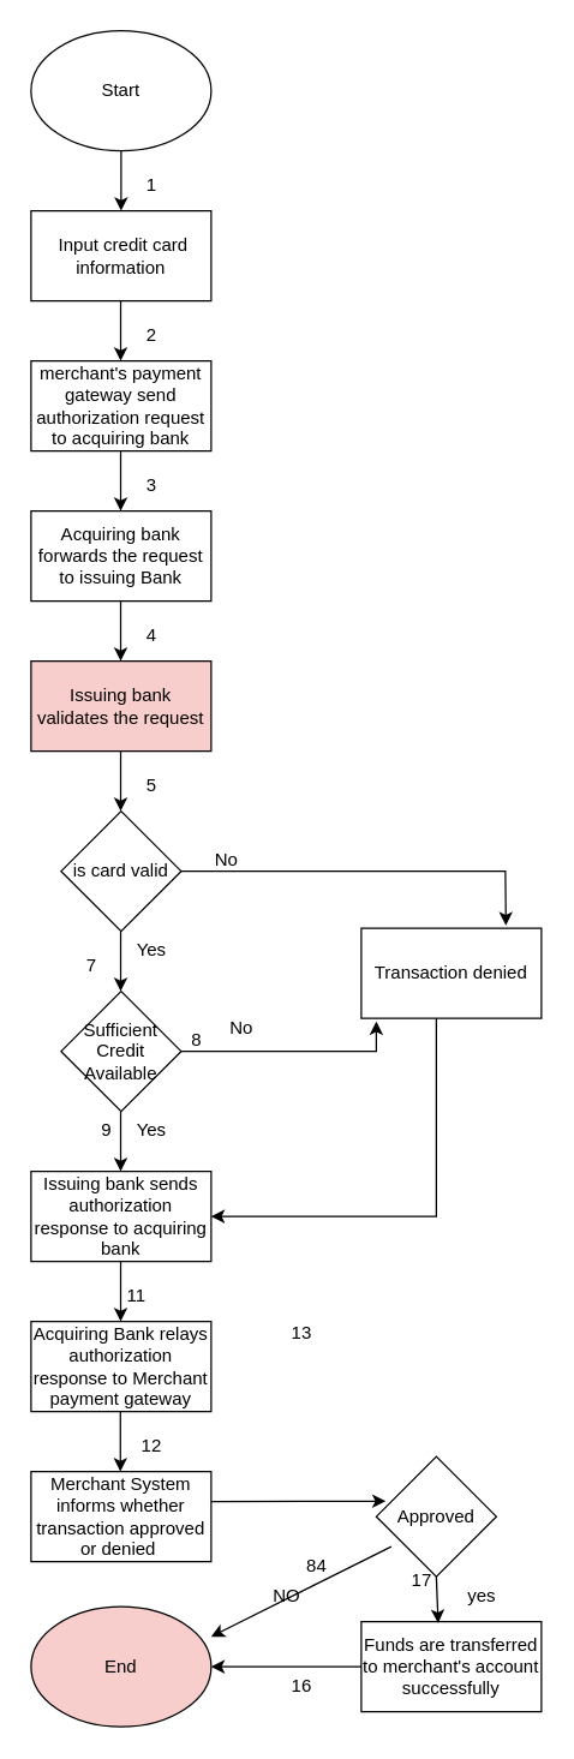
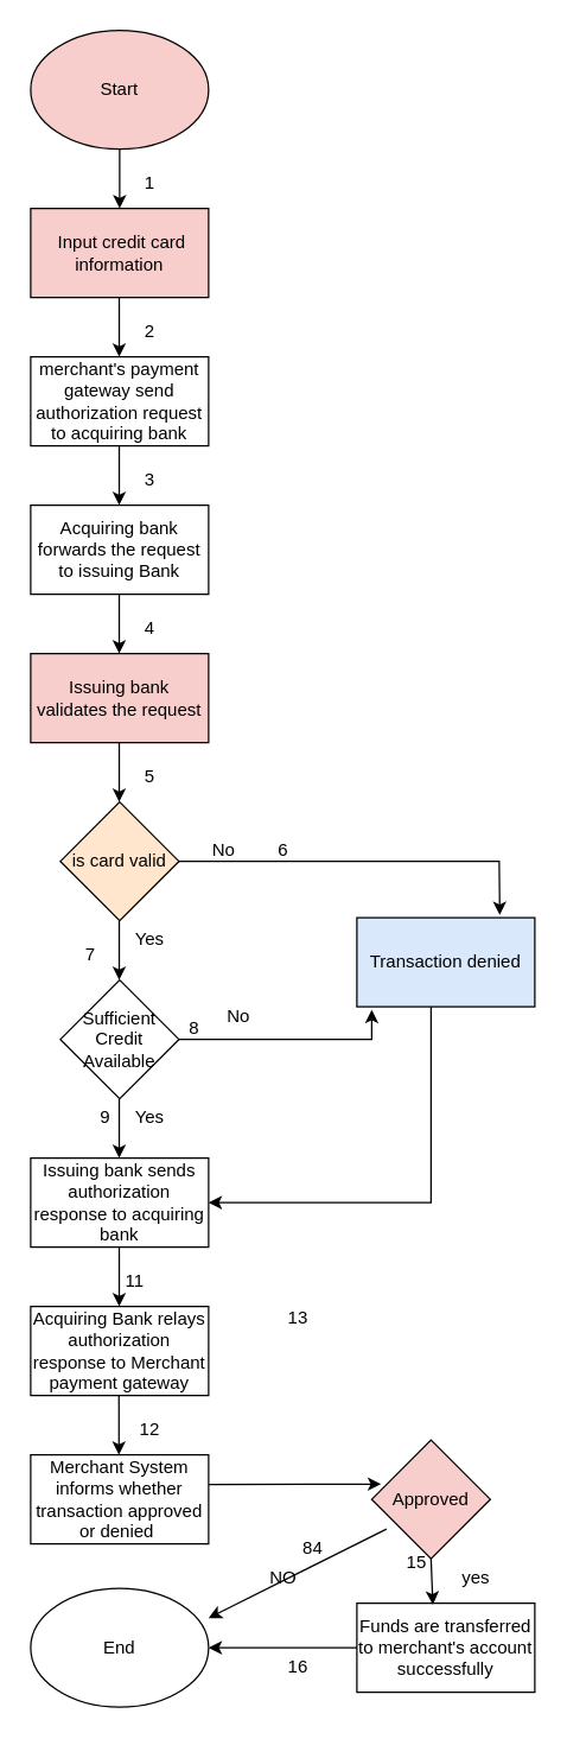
  <mxCell id="0" />
  <mxCell id="1" parent="0" />
- <mxCell id="2" value="Start" style="ellipse;whiteSpace=wrap;html=1;" vertex="1" parent="1"><mxGeometry x="20" width="120" height="80" as="geometry" y="20" /></mxCell>
+ <mxCell id="2" value="Start" style="ellipse;whiteSpace=wrap;html=1;fillColor=#f8cecc;" vertex="1" parent="1"><mxGeometry x="20" width="120" height="80" as="geometry" y="20" /></mxCell>
  <mxCell id="3" value="" style="endArrow=classic;html=1;rounded=0;" edge="1" parent="1"><mxGeometry width="50" height="50" relative="1" as="geometry"><mxPoint x="80" y="100" as="sourcePoint" /><mxPoint x="80" y="140" as="targetPoint" /></mxGeometry></mxCell>
- <mxCell id="4" value="&amp;nbsp;Input credit card information" style="rounded=0;whiteSpace=wrap;html=1;" vertex="1" parent="1"><mxGeometry x="20" y="140" width="120" height="60" as="geometry" /></mxCell>
+ <mxCell id="4" value="&amp;nbsp;Input credit card information" style="rounded=0;whiteSpace=wrap;html=1;fillColor=#f8cecc;" vertex="1" parent="1"><mxGeometry x="20" y="140" width="120" height="60" as="geometry" /></mxCell>
  <mxCell id="5" value="" style="endArrow=classic;html=1;rounded=0;" edge="1" parent="1"><mxGeometry width="50" height="50" relative="1" as="geometry"><mxPoint x="79.71" y="200" as="sourcePoint" /><mxPoint x="79.71" y="240" as="targetPoint" /></mxGeometry></mxCell>
  <mxCell id="6" value="merchant's payment gateway send authorization request to acquiring bank" style="whiteSpace=wrap;html=1;" vertex="1" parent="1"><mxGeometry x="20" y="240" width="120" height="60" as="geometry" /></mxCell>
  <mxCell id="7" value="" style="endArrow=classic;html=1;rounded=0;" edge="1" parent="1"><mxGeometry width="50" height="50" relative="1" as="geometry"><mxPoint x="79.71" y="300" as="sourcePoint" /><mxPoint x="79.71" y="340" as="targetPoint" /></mxGeometry></mxCell>
  <mxCell id="8" value="Acquiring bank forwards the request to issuing Bank" style="whiteSpace=wrap;html=1;" vertex="1" parent="1"><mxGeometry x="20" y="340" width="120" height="60" as="geometry" /></mxCell>
  <mxCell id="9" value="" style="endArrow=classic;html=1;rounded=0;" edge="1" parent="1"><mxGeometry width="50" height="50" relative="1" as="geometry"><mxPoint x="79.71" y="840" as="sourcePoint" /><mxPoint x="79.71" y="880" as="targetPoint" /></mxGeometry></mxCell>
  <mxCell id="10" value="" style="endArrow=classic;html=1;rounded=0;" edge="1" parent="1"><mxGeometry width="50" height="50" relative="1" as="geometry"><mxPoint x="79.71" y="740" as="sourcePoint" /><mxPoint x="79.71" y="780" as="targetPoint" /></mxGeometry></mxCell>
  <mxCell id="11" value="" style="endArrow=classic;html=1;rounded=0;" edge="1" parent="1"><mxGeometry width="50" height="50" relative="1" as="geometry"><mxPoint x="79.71" y="620" as="sourcePoint" /><mxPoint x="79.71" y="660" as="targetPoint" /></mxGeometry></mxCell>
  <mxCell id="12" value="" style="endArrow=classic;html=1;rounded=0;" edge="1" parent="1"><mxGeometry width="50" height="50" relative="1" as="geometry"><mxPoint x="79.71" y="500" as="sourcePoint" /><mxPoint x="79.71" y="540" as="targetPoint" /></mxGeometry></mxCell>
  <mxCell id="13" value="" style="endArrow=classic;html=1;rounded=0;" edge="1" parent="1"><mxGeometry width="50" height="50" relative="1" as="geometry"><mxPoint x="79.71" y="400" as="sourcePoint" /><mxPoint x="79.71" y="440" as="targetPoint" /></mxGeometry></mxCell>
  <mxCell id="14" value="Issuing bank validates the request" style="whiteSpace=wrap;html=1;fillColor=#f8cecc;" vertex="1" parent="1"><mxGeometry x="20" y="440" width="120" height="60" as="geometry" /></mxCell>
- <mxCell id="15" value="is card valid" style="rhombus;whiteSpace=wrap;html=1;" vertex="1" parent="1"><mxGeometry x="40" y="540" width="80" height="80" as="geometry" /></mxCell>
+ <mxCell id="15" value="is card valid" style="rhombus;whiteSpace=wrap;html=1;fillColor=#ffe6cc;" vertex="1" parent="1"><mxGeometry x="40" y="540" width="80" height="80" as="geometry" /></mxCell>
  <mxCell id="16" value="Sufficient Credit Available" style="rhombus;whiteSpace=wrap;html=1;" vertex="1" parent="1"><mxGeometry x="40" y="660" width="80" height="80" as="geometry" /></mxCell>
  <mxCell id="17" value="Issuing bank sends authorization response to acquiring bank" style="whiteSpace=wrap;html=1;" vertex="1" parent="1"><mxGeometry x="20" y="780" width="120" height="60" as="geometry" /></mxCell>
  <mxCell id="18" value="Acquiring Bank relays authorization response to Merchant payment gateway" style="whiteSpace=wrap;html=1;" vertex="1" parent="1"><mxGeometry x="20" y="880" width="120" height="60" as="geometry" /></mxCell>
  <mxCell id="19" value="" style="endArrow=classic;html=1;rounded=0;" edge="1" parent="1"><mxGeometry width="50" height="50" relative="1" as="geometry"><mxPoint x="79.52" y="940" as="sourcePoint" /><mxPoint x="79.52" y="980" as="targetPoint" /></mxGeometry></mxCell>
  <mxCell id="20" value="Merchant System informs whether transaction approved or denied&amp;nbsp;" style="whiteSpace=wrap;html=1;" vertex="1" parent="1"><mxGeometry x="20" y="980" width="120" height="60" as="geometry" /></mxCell>
  <mxCell id="21" value="Yes" style="text;html=1;align=center;verticalAlign=middle;resizable=0;points=[];autosize=1;strokeColor=none;fillColor=none;" vertex="1" parent="1"><mxGeometry x="80" y="618" width="40" height="30" as="geometry" /></mxCell>
  <mxCell id="22" value="Yes" style="text;html=1;align=center;verticalAlign=middle;resizable=0;points=[];autosize=1;strokeColor=none;fillColor=none;" vertex="1" parent="1"><mxGeometry x="80" y="738" width="40" height="30" as="geometry" /></mxCell>
- <mxCell id="23" value="End" style="ellipse;whiteSpace=wrap;html=1;fillColor=#f8cecc;" vertex="1" parent="1"><mxGeometry x="20" y="1070" width="120" height="80" as="geometry" /></mxCell>
+ <mxCell id="23" value="End" style="ellipse;whiteSpace=wrap;html=1;" vertex="1" parent="1"><mxGeometry x="20" y="1070" width="120" height="80" as="geometry" /></mxCell>
  <mxCell id="24" value="No" style="text;html=1;align=center;verticalAlign=middle;resizable=0;points=[];autosize=1;strokeColor=none;fillColor=none;" vertex="1" parent="1"><mxGeometry x="130" y="558" width="40" height="30" as="geometry" /></mxCell>
  <mxCell id="25" value="No" style="text;html=1;align=center;verticalAlign=middle;resizable=0;points=[];autosize=1;strokeColor=none;fillColor=none;" vertex="1" parent="1"><mxGeometry x="140" y="670" width="40" height="30" as="geometry" /></mxCell>
- <mxCell id="26" value="Transaction denied&lt;br&gt;" style="rounded=0;whiteSpace=wrap;html=1;" vertex="1" parent="1"><mxGeometry x="240" y="618" width="120" height="60" as="geometry" /></mxCell>
+ <mxCell id="26" value="Transaction denied&lt;br&gt;" style="rounded=0;whiteSpace=wrap;html=1;fillColor=#dae8fc;" vertex="1" parent="1"><mxGeometry x="240" y="618" width="120" height="60" as="geometry" /></mxCell>
  <mxCell id="27" value="" style="endArrow=classic;html=1;rounded=0;entryX=0.803;entryY=-0.031;entryDx=0;entryDy=0;entryPerimeter=0;" edge="1" parent="1" target="26"><mxGeometry width="50" height="50" relative="1" as="geometry"><mxPoint x="120" y="580" as="sourcePoint" /><mxPoint x="170" y="530" as="targetPoint" /><Array as="points"><mxPoint x="336" y="580" /></Array></mxGeometry></mxCell>
  <mxCell id="28" value="" style="endArrow=classic;html=1;rounded=0;" edge="1" parent="1"><mxGeometry width="50" height="50" relative="1" as="geometry"><mxPoint x="120" y="700" as="sourcePoint" /><mxPoint x="250" y="680" as="targetPoint" /><Array as="points"><mxPoint x="250" y="700" /></Array></mxGeometry></mxCell>
  <mxCell id="29" value="" style="endArrow=classic;html=1;rounded=0;" edge="1" parent="1"><mxGeometry width="50" height="50" relative="1" as="geometry"><mxPoint x="290" y="678" as="sourcePoint" /><mxPoint x="140" y="810" as="targetPoint" /><Array as="points"><mxPoint x="290" y="810" /></Array></mxGeometry></mxCell>
- <mxCell id="30" value="Approved" style="rhombus;whiteSpace=wrap;html=1;" vertex="1" parent="1"><mxGeometry x="250" y="970" width="80" height="80" as="geometry" /></mxCell>
+ <mxCell id="30" value="Approved" style="rhombus;whiteSpace=wrap;html=1;fillColor=#f8cecc;" vertex="1" parent="1"><mxGeometry x="250" y="970" width="80" height="80" as="geometry" /></mxCell>
  <mxCell id="31" value="Funds are transferred to merchant's account successfully" style="rounded=0;whiteSpace=wrap;html=1;" vertex="1" parent="1"><mxGeometry x="240" y="1080" width="120" height="60" as="geometry" /></mxCell>
  <mxCell id="32" value="" style="endArrow=classic;html=1;rounded=0;entryX=0.079;entryY=0.371;entryDx=0;entryDy=0;entryPerimeter=0;" edge="1" parent="1" target="30"><mxGeometry width="50" height="50" relative="1" as="geometry"><mxPoint x="140" y="1000" as="sourcePoint" /><mxPoint x="190" y="950" as="targetPoint" /></mxGeometry></mxCell>
  <mxCell id="33" value="" style="endArrow=classic;html=1;rounded=0;entryX=0.427;entryY=0.015;entryDx=0;entryDy=0;entryPerimeter=0;" edge="1" parent="1" target="31"><mxGeometry width="50" height="50" relative="1" as="geometry"><mxPoint x="290" y="1050" as="sourcePoint" /><mxPoint x="340" y="1000" as="targetPoint" /></mxGeometry></mxCell>
  <mxCell id="34" value="yes" style="text;html=1;align=center;verticalAlign=middle;resizable=0;points=[];autosize=1;strokeColor=none;fillColor=none;" vertex="1" parent="1"><mxGeometry x="300" y="1048" width="40" height="30" as="geometry" /></mxCell>
  <mxCell id="35" value="" style="endArrow=classic;html=1;rounded=0;entryX=1;entryY=0.5;entryDx=0;entryDy=0;" edge="1" parent="1" target="23"><mxGeometry width="50" height="50" relative="1" as="geometry"><mxPoint x="240" y="1110" as="sourcePoint" /><mxPoint x="290" y="1060" as="targetPoint" /></mxGeometry></mxCell>
  <mxCell id="36" value="" style="endArrow=classic;html=1;rounded=0;" edge="1" parent="1"><mxGeometry width="50" height="50" relative="1" as="geometry"><mxPoint x="260" y="1030" as="sourcePoint" /><mxPoint x="140" y="1090" as="targetPoint" /></mxGeometry></mxCell>
  <mxCell id="37" value="NO" style="text;html=1;align=center;verticalAlign=middle;resizable=0;points=[];autosize=1;strokeColor=none;fillColor=none;" vertex="1" parent="1"><mxGeometry x="170" y="1048" width="40" height="30" as="geometry" /></mxCell>
  <mxCell id="38" value="1" style="text;html=1;align=center;verticalAlign=middle;resizable=0;points=[];autosize=1;strokeColor=none;fillColor=none;" vertex="1" parent="1"><mxGeometry x="85" y="108" width="30" height="30" as="geometry" /></mxCell>
  <mxCell id="39" value="2" style="text;html=1;align=center;verticalAlign=middle;resizable=0;points=[];autosize=1;strokeColor=none;fillColor=none;" vertex="1" parent="1"><mxGeometry x="85" y="208" width="30" height="30" as="geometry" /></mxCell>
  <mxCell id="40" value="3" style="text;html=1;align=center;verticalAlign=middle;resizable=0;points=[];autosize=1;strokeColor=none;fillColor=none;" vertex="1" parent="1"><mxGeometry x="85" y="308" width="30" height="30" as="geometry" /></mxCell>
  <mxCell id="41" value="4" style="text;html=1;align=center;verticalAlign=middle;resizable=0;points=[];autosize=1;strokeColor=none;fillColor=none;" vertex="1" parent="1"><mxGeometry x="85" y="408" width="30" height="30" as="geometry" /></mxCell>
  <mxCell id="42" value="5&lt;br&gt;" style="text;html=1;align=center;verticalAlign=middle;resizable=0;points=[];autosize=1;strokeColor=none;fillColor=none;" vertex="1" parent="1"><mxGeometry x="85" y="508" width="30" height="30" as="geometry" /></mxCell>
+ <mxCell id="43" value="6" style="text;html=1;align=center;verticalAlign=middle;resizable=0;points=[];autosize=1;strokeColor=none;fillColor=none;" vertex="1" parent="1"><mxGeometry x="175" y="558" width="30" height="30" as="geometry" /></mxCell>
  <mxCell id="44" value="7" style="text;html=1;align=center;verticalAlign=middle;resizable=0;points=[];autosize=1;strokeColor=none;fillColor=none;" vertex="1" parent="1"><mxGeometry x="45" y="628" width="30" height="30" as="geometry" /></mxCell>
  <mxCell id="45" value="8" style="text;html=1;align=center;verticalAlign=middle;resizable=0;points=[];autosize=1;strokeColor=none;fillColor=none;" vertex="1" parent="1"><mxGeometry x="115" y="678" width="30" height="30" as="geometry" /></mxCell>
  <mxCell id="46" value="9" style="text;html=1;align=center;verticalAlign=middle;resizable=0;points=[];autosize=1;strokeColor=none;fillColor=none;" vertex="1" parent="1"><mxGeometry x="55" y="738" width="30" height="30" as="geometry" /></mxCell>
  <mxCell id="47" value="11" style="text;html=1;align=center;verticalAlign=middle;resizable=0;points=[];autosize=1;strokeColor=none;fillColor=none;" vertex="1" parent="1"><mxGeometry x="70" y="848" width="40" height="30" as="geometry" /></mxCell>
  <mxCell id="48" value="12" style="text;html=1;align=center;verticalAlign=middle;resizable=0;points=[];autosize=1;strokeColor=none;fillColor=none;" vertex="1" parent="1"><mxGeometry x="80" y="948" width="40" height="30" as="geometry" /></mxCell>
  <mxCell id="49" value="13&lt;br&gt;" style="text;html=1;align=center;verticalAlign=middle;resizable=0;points=[];autosize=1;strokeColor=none;fillColor=none;" vertex="1" parent="1"><mxGeometry x="180" y="873" width="40" height="30" as="geometry" /></mxCell>
  <mxCell id="50" value="84" style="text;html=1;align=center;verticalAlign=middle;resizable=0;points=[];autosize=1;strokeColor=none;fillColor=none;" vertex="1" parent="1"><mxGeometry x="190" y="1028" width="40" height="30" as="geometry" /></mxCell>
- <mxCell id="51" value="17&lt;br&gt;" style="text;html=1;align=center;verticalAlign=middle;resizable=0;points=[];autosize=1;strokeColor=none;fillColor=none;" vertex="1" parent="1"><mxGeometry x="260" y="1038" width="40" height="30" as="geometry" /></mxCell>
+ <mxCell id="51" value="15&lt;br&gt;" style="text;html=1;align=center;verticalAlign=middle;resizable=0;points=[];autosize=1;strokeColor=none;fillColor=none;" vertex="1" parent="1"><mxGeometry x="260" y="1038" width="40" height="30" as="geometry" /></mxCell>
  <mxCell id="52" value="16&lt;br&gt;" style="text;html=1;align=center;verticalAlign=middle;resizable=0;points=[];autosize=1;strokeColor=none;fillColor=none;" vertex="1" parent="1"><mxGeometry x="180" y="1108" width="40" height="30" as="geometry" /></mxCell>
